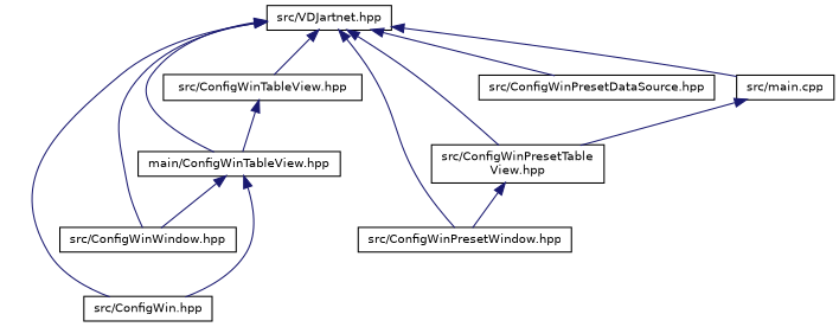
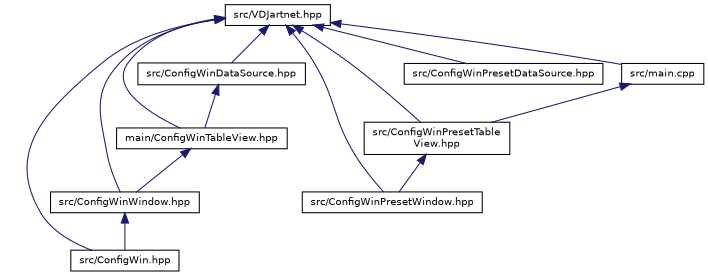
  digraph {
    node [color=black fillcolor=white fontname=Helvetica fontsize=10 shape=record style=filled]
    edge [color=midnightblue dir=back fontname=Helvetica fontsize=10 labelfontname=Helvetica labelfontsize=10 style=solid]
    n1 [height=0.2 label="src/VDJartnet.hpp" width=0.4]
    n2 [height=0.2 label="src/ConfigWin.hpp" width=0.4]
    n3 [height=0.2 label="src/ConfigWinWindow.hpp" width=0.4]
    n4 [height=0.2 label="main/ConfigWinTableView.hpp" width=0.4]
-   n5 [height=0.2 label="src/ConfigWinTableView.hpp" width=0.4]
+   n5 [height=0.2 label="src/ConfigWinDataSource.hpp" width=0.4]
    n6 [height=0.2 label="src/ConfigWinPresetWindow.hpp" width=0.4]
    n7 [height=0.2 label="src/ConfigWinPresetTable\lView.hpp" width=0.4]
    n8 [height=0.2 label="src/ConfigWinPresetDataSource.hpp" width=0.4]
    n9 [height=0.2 label="src/main.cpp" width=0.4]
    n1 -> n2
    n1 -> n3
    n1 -> n4
    n1 -> n5
    n1 -> n6
    n1 -> n7
    n1 -> n8
    n1 -> n9
-   n4 -> n2
+   n3 -> n2
    n4 -> n3
    n5 -> n4
    n7 -> n6
    n9 -> n7
  }
